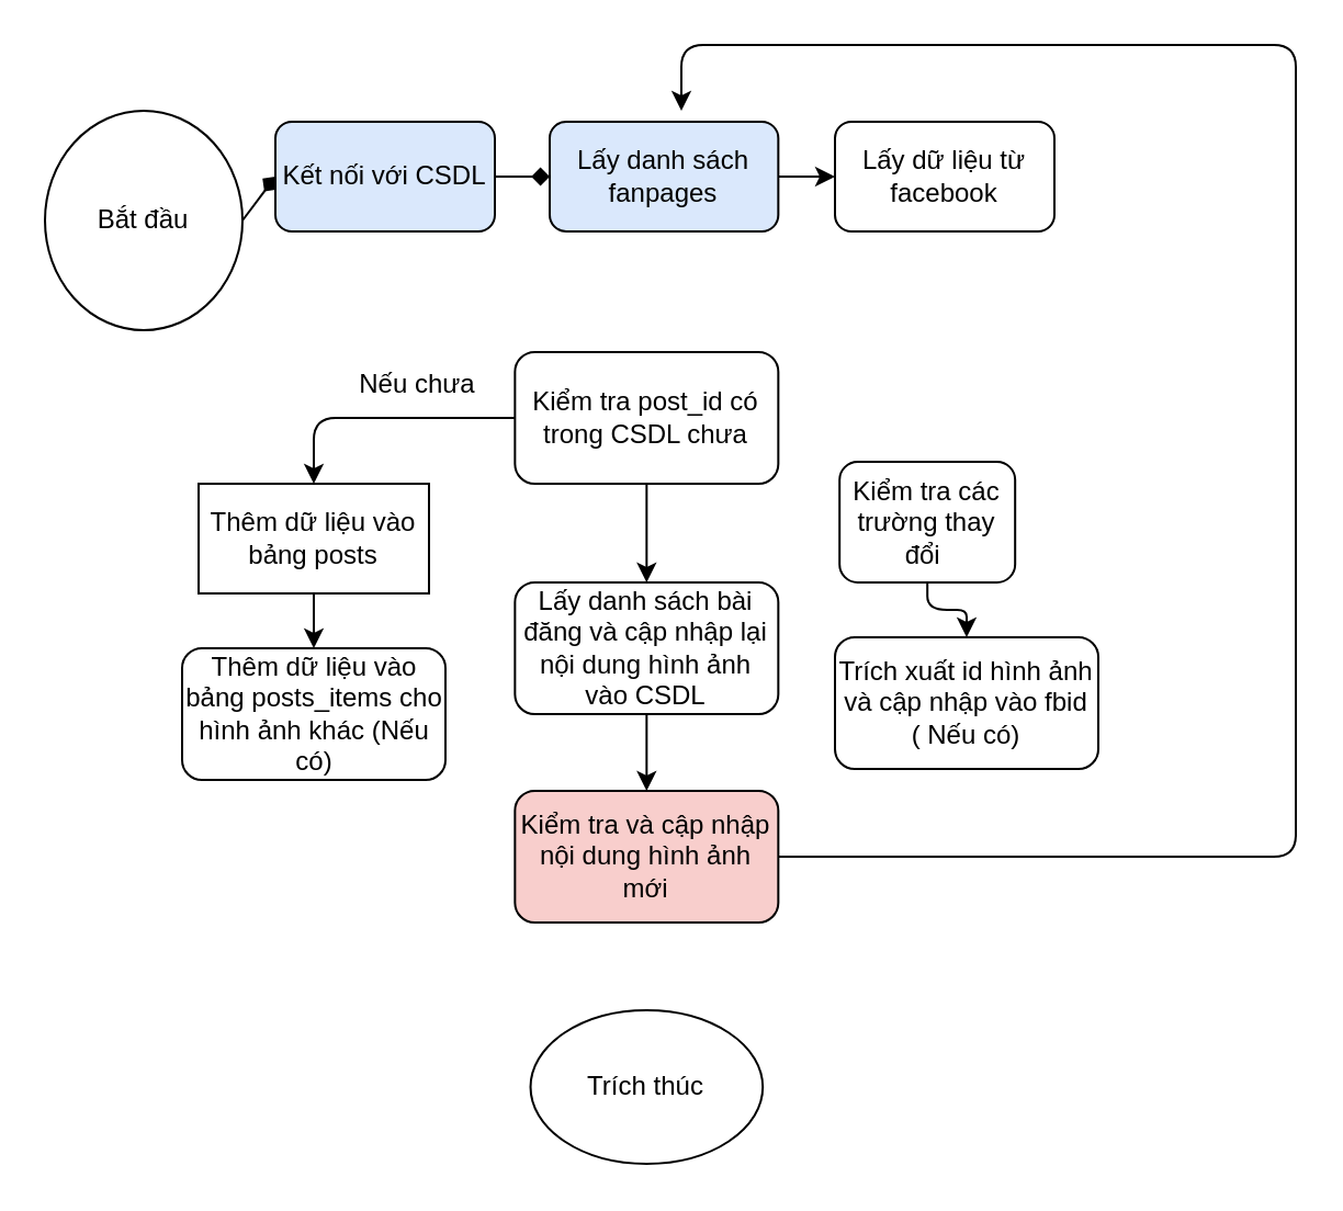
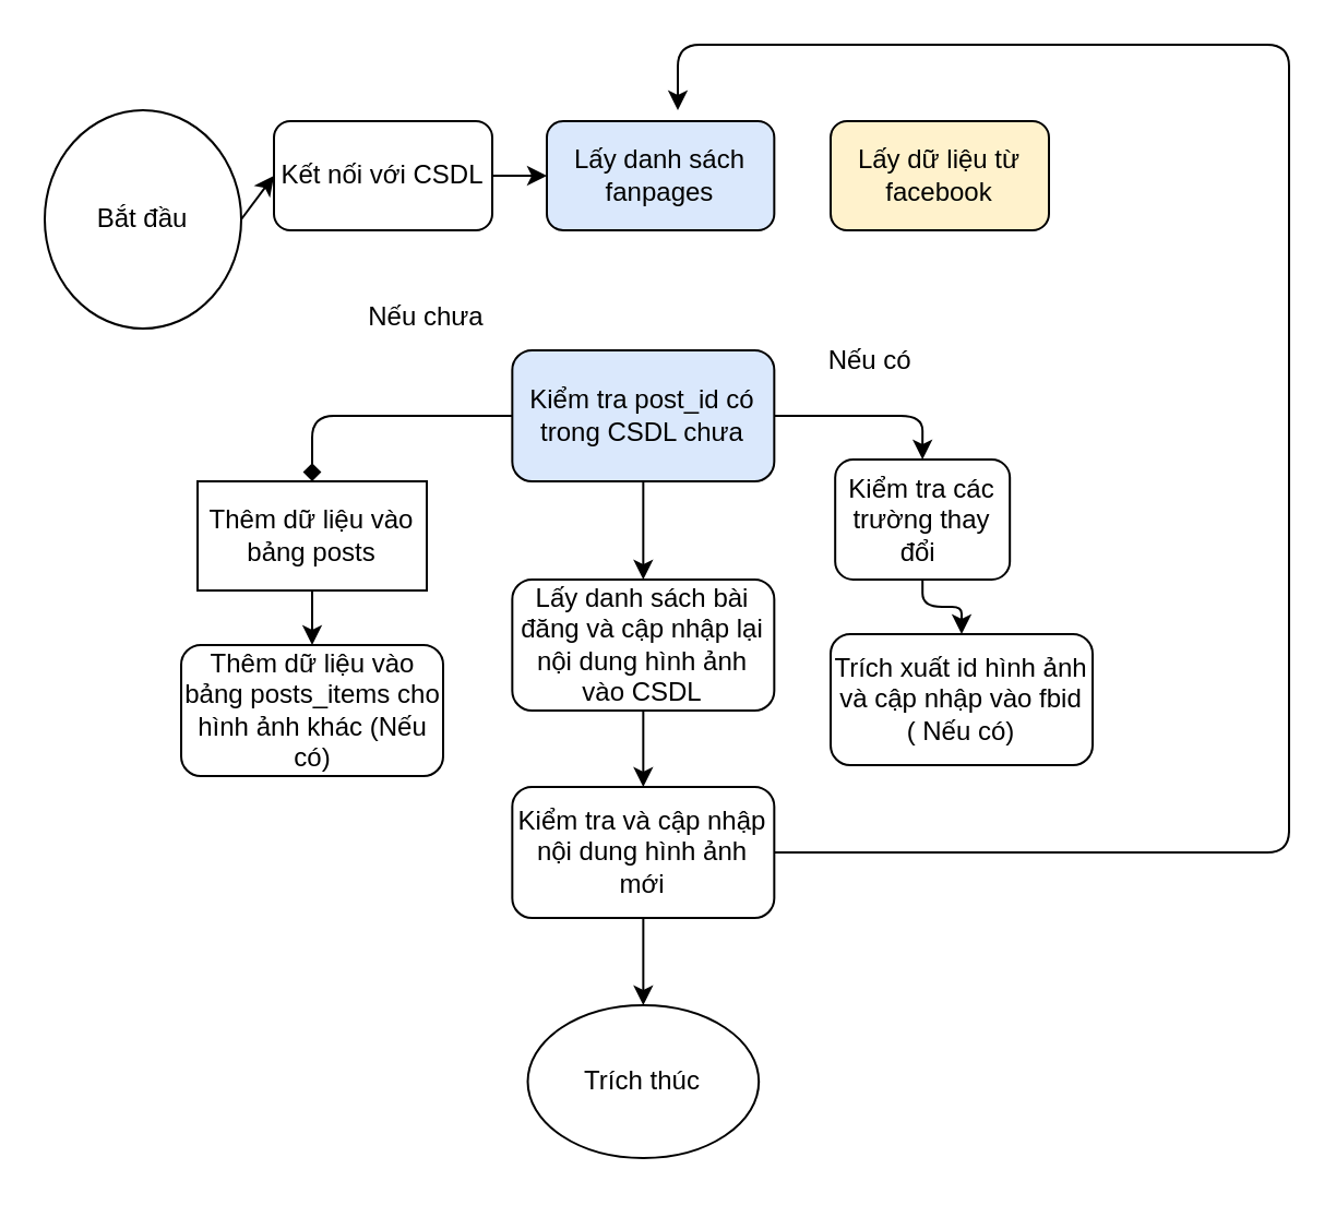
  <mxCell id="0" />
  <mxCell id="1" parent="0" />
- <mxCell id="2" style="edgeStyle=none;html=1;exitX=1;exitY=0.5;exitDx=0;exitDy=0;entryX=0;entryY=0.5;entryDx=0;entryDy=0;endArrow=diamond;" edge="1" parent="1" source="3" target="5"><mxGeometry relative="1" as="geometry" /></mxCell>
+ <mxCell id="2" style="edgeStyle=none;html=1;exitX=1;exitY=0.5;exitDx=0;exitDy=0;entryX=0;entryY=0.5;entryDx=0;entryDy=0;" edge="1" parent="1" source="3" target="5"><mxGeometry relative="1" as="geometry" /></mxCell>
  <mxCell id="3" value="Bắt đầu" style="ellipse;whiteSpace=wrap;html=1;" vertex="1" parent="1"><mxGeometry x="20" y="50" width="90" height="100" as="geometry" /></mxCell>
- <mxCell id="4" value="" style="edgeStyle=none;html=1;endArrow=diamond;" edge="1" parent="1" source="5" target="7"><mxGeometry relative="1" as="geometry" /></mxCell>
- <mxCell id="5" value="Kết nối với CSDL" style="rounded=1;whiteSpace=wrap;html=1;fillColor=#dae8fc;" vertex="1" parent="1"><mxGeometry x="125" y="55" width="100" height="50" as="geometry" /></mxCell>
- <mxCell id="6" value="" style="edgeStyle=none;html=1;" edge="1" parent="1" source="7" target="8"><mxGeometry relative="1" as="geometry" /></mxCell>
+ <mxCell id="4" value="" style="edgeStyle=none;html=1;" edge="1" parent="1" source="5" target="7"><mxGeometry relative="1" as="geometry" /></mxCell>
+ <mxCell id="5" value="Kết nối với CSDL" style="rounded=1;whiteSpace=wrap;html=1;" vertex="1" parent="1"><mxGeometry x="125" y="55" width="100" height="50" as="geometry" /></mxCell>
  <mxCell id="7" value="Lấy danh sách fanpages" style="rounded=1;whiteSpace=wrap;html=1;fillColor=#dae8fc;" vertex="1" parent="1"><mxGeometry x="250" y="55" width="104.17" height="50" as="geometry" /></mxCell>
- <mxCell id="8" value="Lấy dữ liệu từ facebook" style="rounded=1;whiteSpace=wrap;html=1;" vertex="1" parent="1"><mxGeometry x="380" y="55" width="100" height="50" as="geometry" /></mxCell>
- <mxCell id="9" style="edgeStyle=orthogonalEdgeStyle;html=1;entryX=0.5;entryY=0;entryDx=0;entryDy=0;" edge="1" parent="1" source="12" target="14"><mxGeometry relative="1" as="geometry"><mxPoint x="150" y="190" as="targetPoint" /></mxGeometry></mxCell>
+ <mxCell id="8" value="Lấy dữ liệu từ facebook" style="rounded=1;whiteSpace=wrap;html=1;fillColor=#fff2cc;" vertex="1" parent="1"><mxGeometry x="380" y="55" width="100" height="50" as="geometry" /></mxCell>
+ <mxCell id="9" style="edgeStyle=orthogonalEdgeStyle;html=1;entryX=0.5;entryY=0;entryDx=0;entryDy=0;endArrow=diamond;" edge="1" parent="1" source="12" target="14"><mxGeometry relative="1" as="geometry"><mxPoint x="150" y="190" as="targetPoint" /></mxGeometry></mxCell>
  <mxCell id="10" value="" style="edgeStyle=orthogonalEdgeStyle;html=1;" edge="1" parent="1" source="12" target="22"><mxGeometry relative="1" as="geometry" /></mxCell>
- <mxCell id="12" value="Kiểm tra post_id có trong CSDL chưa" style="rounded=1;whiteSpace=wrap;html=1;" vertex="1" parent="1"><mxGeometry x="234.17" y="160" width="120" height="60" as="geometry" /></mxCell>
+ <mxCell id="11" style="edgeStyle=orthogonalEdgeStyle;html=1;entryX=0.5;entryY=0;entryDx=0;entryDy=0;" edge="1" parent="1" source="12" target="16"><mxGeometry relative="1" as="geometry" /></mxCell>
+ <mxCell id="12" value="Kiểm tra post_id có trong CSDL chưa" style="rounded=1;whiteSpace=wrap;html=1;fillColor=#dae8fc;" vertex="1" parent="1"><mxGeometry x="234.17" y="160" width="120" height="60" as="geometry" /></mxCell>
  <mxCell id="13" value="" style="edgeStyle=orthogonalEdgeStyle;html=1;" edge="1" parent="1" source="14" target="20"><mxGeometry relative="1" as="geometry" /></mxCell>
  <mxCell id="14" value="Thêm dữ liệu vào bảng posts" style="whiteSpace=wrap;html=1;rounded=0;" vertex="1" parent="1"><mxGeometry x="90" y="220" width="105" height="50" as="geometry" /></mxCell>
  <mxCell id="15" value="" style="edgeStyle=orthogonalEdgeStyle;html=1;" edge="1" parent="1" source="16" target="19"><mxGeometry relative="1" as="geometry" /></mxCell>
  <mxCell id="16" value="Kiểm tra các trường thay đổi&amp;nbsp;" style="rounded=1;whiteSpace=wrap;html=1;" vertex="1" parent="1"><mxGeometry x="382.09" y="210" width="80" height="55" as="geometry" /></mxCell>
- <mxCell id="17" value="Nếu chưa" style="text;html=1;strokeColor=none;fillColor=none;align=center;verticalAlign=middle;whiteSpace=wrap;rounded=0;" vertex="1" parent="1"><mxGeometry x="160" y="160" width="60" height="30" as="geometry" /></mxCell>
+ <mxCell id="17" value="Nếu chưa" style="text;html=1;strokeColor=none;fillColor=none;align=center;verticalAlign=middle;whiteSpace=wrap;rounded=0;" vertex="1" parent="1"><mxGeometry x="165" y="130" width="60" height="30" as="geometry" /></mxCell>
+ <mxCell id="18" value="Nếu có&amp;nbsp;" style="text;html=1;strokeColor=none;fillColor=none;align=center;verticalAlign=middle;whiteSpace=wrap;rounded=0;" vertex="1" parent="1"><mxGeometry x="370" y="150" width="60" height="30" as="geometry" /></mxCell>
  <mxCell id="19" value="Trích xuất id hình ảnh và cập nhập vào fbid ( Nếu có)" style="rounded=1;whiteSpace=wrap;html=1;" vertex="1" parent="1"><mxGeometry x="380" y="290" width="120" height="60" as="geometry" /></mxCell>
  <mxCell id="20" value="Thêm dữ liệu vào bảng posts_items cho hình ảnh khác (Nếu có)" style="rounded=1;whiteSpace=wrap;html=1;" vertex="1" parent="1"><mxGeometry x="82.5" y="295" width="120" height="60" as="geometry" /></mxCell>
  <mxCell id="21" value="" style="edgeStyle=orthogonalEdgeStyle;html=1;" edge="1" parent="1" source="22" target="25"><mxGeometry relative="1" as="geometry" /></mxCell>
  <mxCell id="22" value="Lấy danh sách bài đăng và cập nhập lại nội dung hình ảnh vào CSDL" style="rounded=1;whiteSpace=wrap;html=1;" vertex="1" parent="1"><mxGeometry x="234.17" y="265" width="120" height="60" as="geometry" /></mxCell>
+ <mxCell id="23" value="" style="edgeStyle=orthogonalEdgeStyle;html=1;" edge="1" parent="1" source="25" target="26"><mxGeometry relative="1" as="geometry" /></mxCell>
  <mxCell id="24" style="edgeStyle=orthogonalEdgeStyle;html=1;" edge="1" parent="1" source="25"><mxGeometry relative="1" as="geometry"><mxPoint x="310" y="50" as="targetPoint" /><Array as="points"><mxPoint x="590" y="390" /><mxPoint x="590" y="20" /><mxPoint x="310" y="20" /></Array></mxGeometry></mxCell>
- <mxCell id="25" value="Kiểm tra và cập nhập nội dung hình ảnh mới" style="rounded=1;whiteSpace=wrap;html=1;fillColor=#f8cecc;" vertex="1" parent="1"><mxGeometry x="234.17" y="360" width="120" height="60" as="geometry" /></mxCell>
+ <mxCell id="25" value="Kiểm tra và cập nhập nội dung hình ảnh mới" style="rounded=1;whiteSpace=wrap;html=1;" vertex="1" parent="1"><mxGeometry x="234.17" y="360" width="120" height="60" as="geometry" /></mxCell>
  <mxCell id="26" value="Trích thúc" style="ellipse;whiteSpace=wrap;html=1;" vertex="1" parent="1"><mxGeometry x="241.26" y="460" width="105.83" height="70" as="geometry" /></mxCell>
